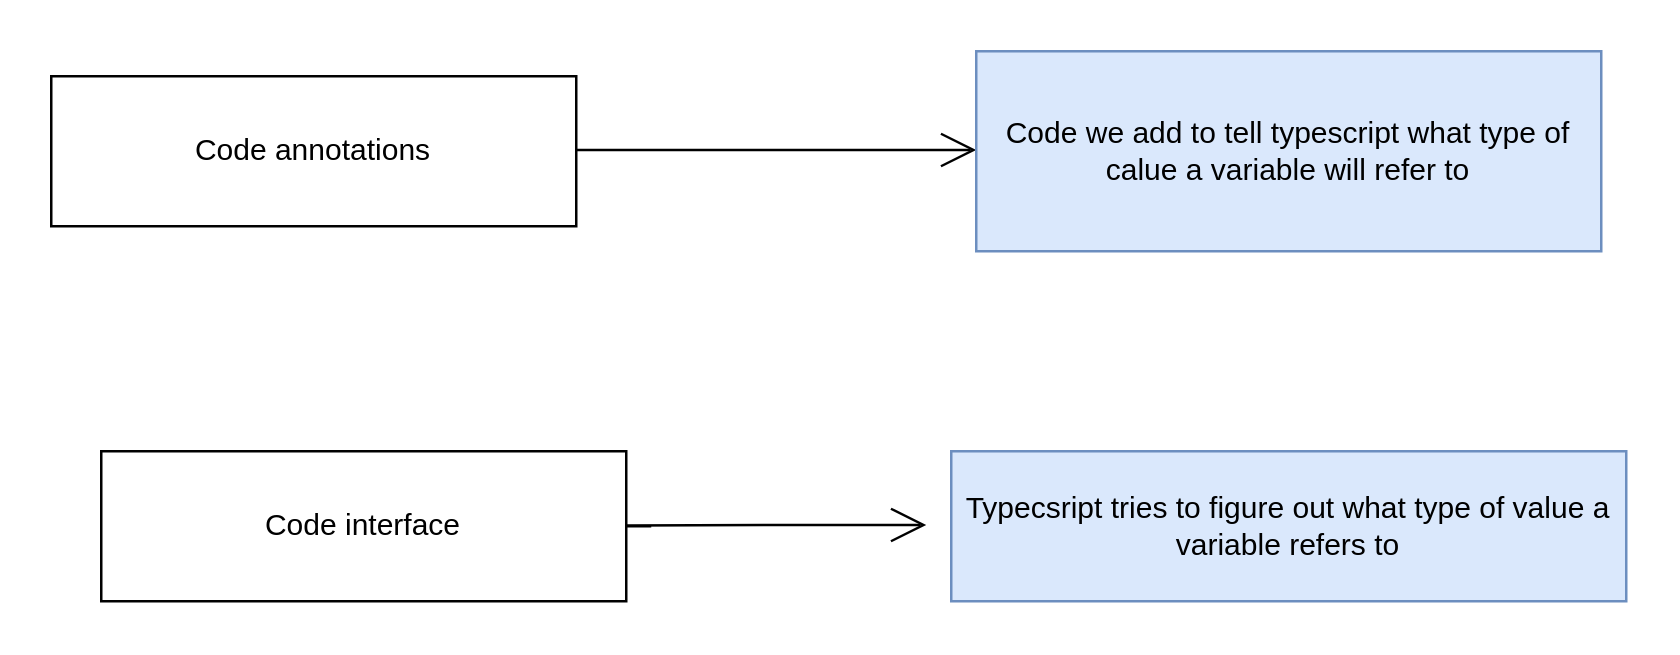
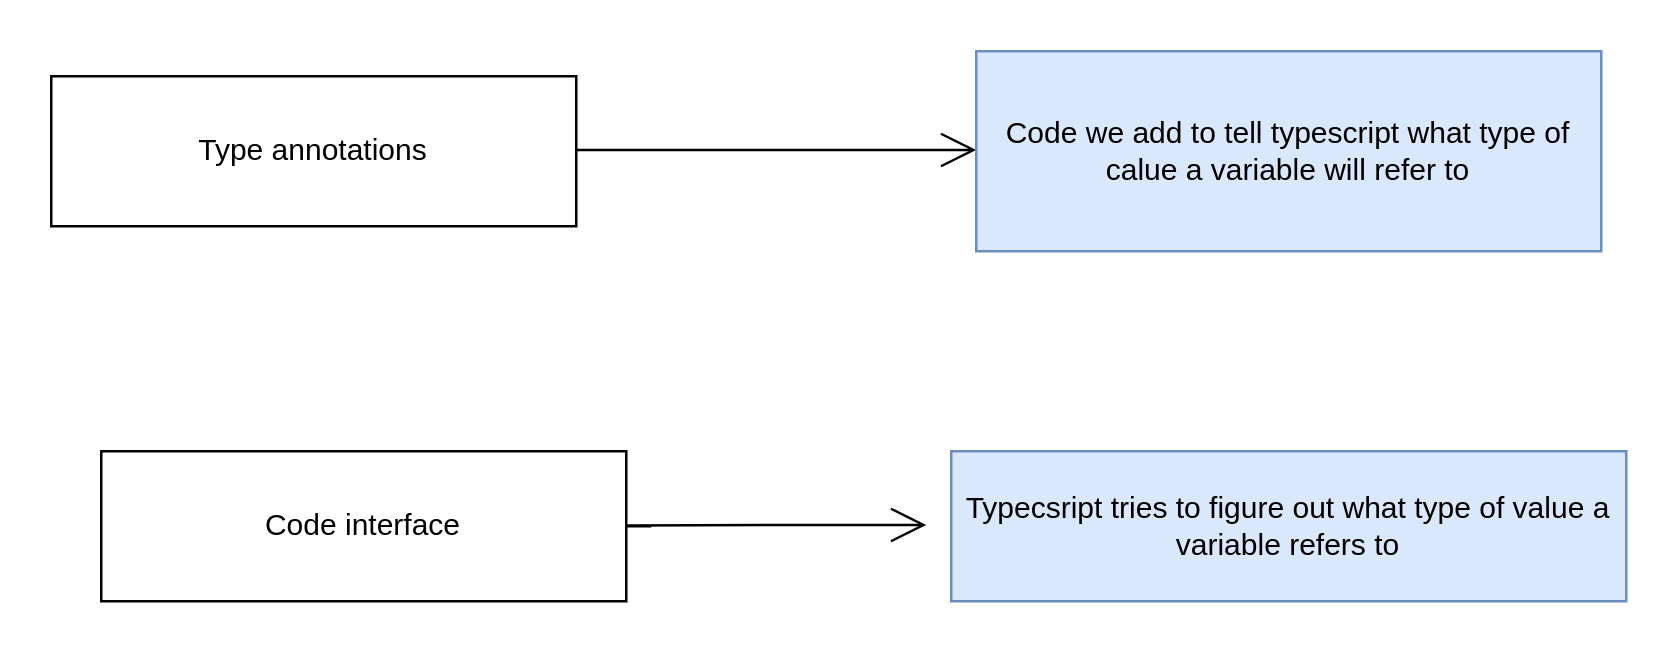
  <mxCell id="0" />
  <mxCell id="1" parent="0" />
- <mxCell id="2" value="Code annotations" style="rounded=0;whiteSpace=wrap;html=1;" vertex="1" parent="1"><mxGeometry x="20" y="30" width="210" height="60" as="geometry" /></mxCell>
+ <mxCell id="2" value="Type annotations" style="rounded=0;whiteSpace=wrap;html=1;" vertex="1" parent="1"><mxGeometry x="20" y="30" width="210" height="60" as="geometry" /></mxCell>
  <mxCell id="3" value="" style="endArrow=open;endFill=1;endSize=12;html=1;rounded=0;" edge="1" parent="1"><mxGeometry width="160" relative="1" as="geometry"><mxPoint x="230" y="59.5" as="sourcePoint" /><mxPoint x="390" y="59.5" as="targetPoint" /></mxGeometry></mxCell>
  <mxCell id="4" value="Code we add to tell typescript what type of calue a variable will refer to" style="rounded=0;whiteSpace=wrap;html=1;fillColor=#dae8fc;strokeColor=#6c8ebf;" vertex="1" parent="1"><mxGeometry x="390" y="20" width="250" height="80" as="geometry" /></mxCell>
  <mxCell id="5" value="" style="endArrow=open;endFill=1;endSize=12;html=1;rounded=0;startArrow=none;" edge="1" parent="1" source="6"><mxGeometry width="160" relative="1" as="geometry"><mxPoint x="210" y="209.5" as="sourcePoint" /><mxPoint x="370" y="209.5" as="targetPoint" /><Array as="points"><mxPoint x="320" y="209.5" /></Array></mxGeometry></mxCell>
  <mxCell id="6" value="Code interface" style="rounded=0;whiteSpace=wrap;html=1;" vertex="1" parent="1"><mxGeometry x="40" y="180" width="210" height="60" as="geometry" /></mxCell>
  <mxCell id="7" value="" style="endArrow=none;endFill=1;endSize=12;html=1;rounded=0;" edge="1" parent="1" target="6"><mxGeometry width="160" relative="1" as="geometry"><mxPoint x="260" y="210" as="sourcePoint" /><mxPoint x="370" y="209.5" as="targetPoint" /><Array as="points" /></mxGeometry></mxCell>
  <mxCell id="8" value="Typecsript tries to figure out what type of value a variable refers to" style="rounded=0;whiteSpace=wrap;html=1;fillColor=#dae8fc;strokeColor=#6c8ebf;" vertex="1" parent="1"><mxGeometry x="380" y="180" width="270" height="60" as="geometry" /></mxCell>
